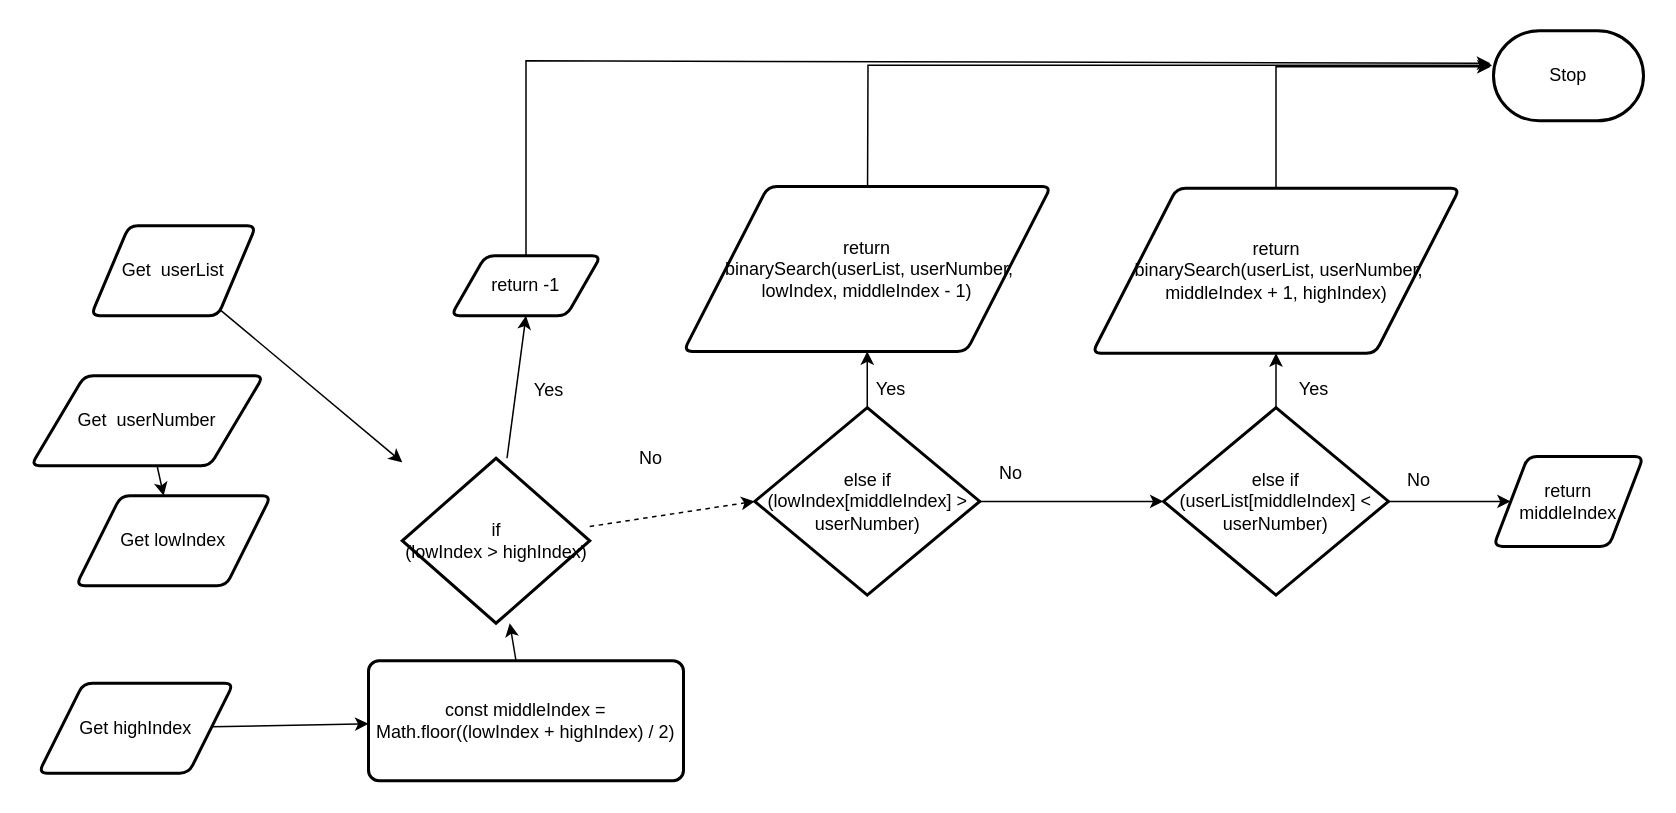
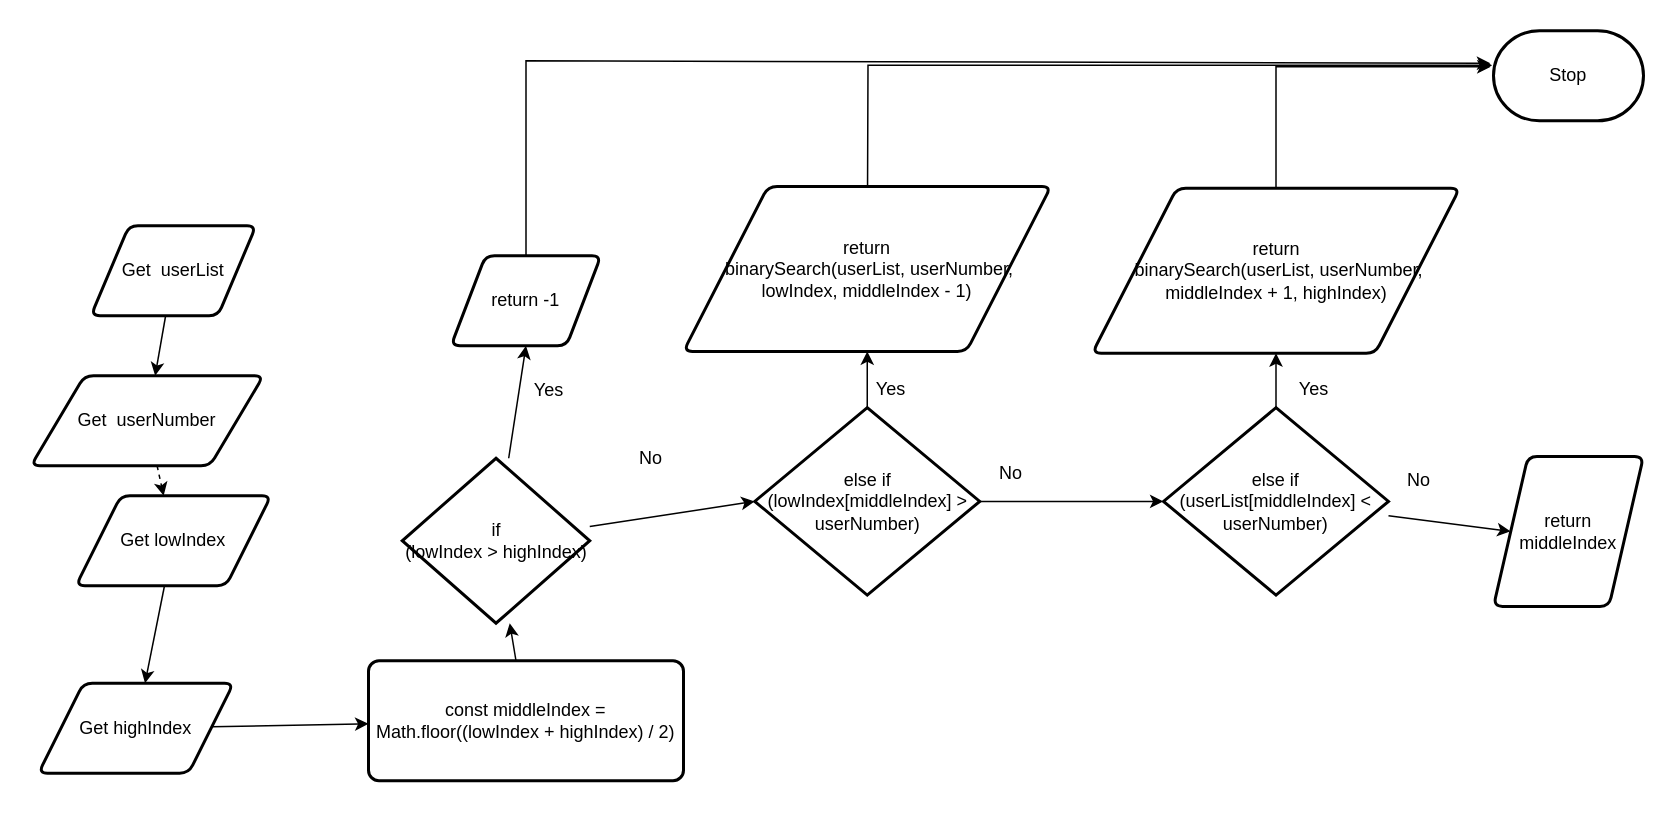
  <mxCell id="0" />
  <mxCell id="1" parent="0" />
- <mxCell id="2" style="edgeStyle=none;html=1;" edge="1" parent="1" source="3" target="14"><mxGeometry relative="1" as="geometry" /></mxCell>
+ <mxCell id="2" style="edgeStyle=none;html=1;" edge="1" parent="1" source="3" target="5"><mxGeometry relative="1" as="geometry" /></mxCell>
  <mxCell id="3" value="Get&amp;nbsp;&amp;nbsp;userList" style="shape=parallelogram;html=1;strokeWidth=2;perimeter=parallelogramPerimeter;whiteSpace=wrap;rounded=1;arcSize=12;size=0.23;" vertex="1" parent="1"><mxGeometry x="60" y="150" width="110" height="60" as="geometry" /></mxCell>
- <mxCell id="4" style="edgeStyle=none;html=1;" edge="1" parent="1" source="5" target="7"><mxGeometry relative="1" as="geometry" /></mxCell>
+ <mxCell id="4" style="edgeStyle=none;html=1;dashed=1;" edge="1" parent="1" source="5" target="7"><mxGeometry relative="1" as="geometry" /></mxCell>
  <mxCell id="5" value="Get&amp;nbsp;&amp;nbsp;userNumber" style="shape=parallelogram;html=1;strokeWidth=2;perimeter=parallelogramPerimeter;whiteSpace=wrap;rounded=1;arcSize=12;size=0.23;" vertex="1" parent="1"><mxGeometry x="20" y="250" width="155" height="60" as="geometry" /></mxCell>
+ <mxCell id="6" style="edgeStyle=none;html=1;" edge="1" parent="1" source="7" target="9"><mxGeometry relative="1" as="geometry" /></mxCell>
  <mxCell id="7" value="Get&amp;nbsp;lowIndex" style="shape=parallelogram;html=1;strokeWidth=2;perimeter=parallelogramPerimeter;whiteSpace=wrap;rounded=1;arcSize=12;size=0.23;" vertex="1" parent="1"><mxGeometry x="50" y="330" width="130" height="60" as="geometry" /></mxCell>
  <mxCell id="8" style="edgeStyle=none;html=1;" edge="1" parent="1" source="9" target="11"><mxGeometry relative="1" as="geometry" /></mxCell>
  <mxCell id="9" value="Get&amp;nbsp;highIndex" style="shape=parallelogram;html=1;strokeWidth=2;perimeter=parallelogramPerimeter;whiteSpace=wrap;rounded=1;arcSize=12;size=0.23;" vertex="1" parent="1"><mxGeometry x="25" y="455" width="130" height="60" as="geometry" /></mxCell>
  <mxCell id="10" style="edgeStyle=none;html=1;" edge="1" parent="1" source="11" target="14"><mxGeometry relative="1" as="geometry" /></mxCell>
  <mxCell id="11" value="const middleIndex = Math.floor((lowIndex + highIndex) / 2)" style="rounded=1;whiteSpace=wrap;html=1;absoluteArcSize=1;arcSize=14;strokeWidth=2;" vertex="1" parent="1"><mxGeometry x="245" y="440" width="210" height="80" as="geometry" /></mxCell>
  <mxCell id="12" style="edgeStyle=none;html=1;entryX=0.5;entryY=1;entryDx=0;entryDy=0;" edge="1" parent="1" source="14" target="16"><mxGeometry relative="1" as="geometry" /></mxCell>
- <mxCell id="13" style="edgeStyle=none;html=1;entryX=0;entryY=0.5;entryDx=0;entryDy=0;entryPerimeter=0;dashed=1;" edge="1" parent="1" source="14" target="21"><mxGeometry relative="1" as="geometry" /></mxCell>
+ <mxCell id="13" style="edgeStyle=none;html=1;entryX=0;entryY=0.5;entryDx=0;entryDy=0;entryPerimeter=0;" edge="1" parent="1" source="14" target="21"><mxGeometry relative="1" as="geometry" /></mxCell>
  <mxCell id="14" value="if &lt;br&gt;(lowIndex &amp;gt; highIndex)" style="strokeWidth=2;html=1;shape=mxgraph.flowchart.decision;whiteSpace=wrap;" vertex="1" parent="1"><mxGeometry x="267.5" y="305" width="125" height="110" as="geometry" /></mxCell>
  <mxCell id="15" style="edgeStyle=none;rounded=0;html=1;entryX=-0.021;entryY=0.362;entryDx=0;entryDy=0;entryPerimeter=0;" edge="1" parent="1" source="16" target="34"><mxGeometry relative="1" as="geometry"><Array as="points"><mxPoint x="350" y="40" /></Array></mxGeometry></mxCell>
- <mxCell id="16" value="return -1" style="shape=parallelogram;html=1;strokeWidth=2;perimeter=parallelogramPerimeter;whiteSpace=wrap;rounded=1;arcSize=12;size=0.23;" vertex="1" parent="1"><mxGeometry x="300" y="170" width="100" height="40" as="geometry" /></mxCell>
+ <mxCell id="16" value="return -1" style="shape=parallelogram;html=1;strokeWidth=2;perimeter=parallelogramPerimeter;whiteSpace=wrap;rounded=1;arcSize=12;size=0.23;" vertex="1" parent="1"><mxGeometry x="300" y="170" width="100" height="60" as="geometry" /></mxCell>
  <mxCell id="17" value="Yes" style="text;html=1;align=center;verticalAlign=middle;resizable=0;points=[];autosize=1;strokeColor=none;fillColor=none;" vertex="1" parent="1"><mxGeometry x="345" y="245" width="40" height="30" as="geometry" /></mxCell>
  <mxCell id="18" value="No" style="text;html=1;align=center;verticalAlign=middle;resizable=0;points=[];autosize=1;strokeColor=none;fillColor=none;" vertex="1" parent="1"><mxGeometry x="412.5" y="290" width="40" height="30" as="geometry" /></mxCell>
  <mxCell id="19" style="edgeStyle=none;html=1;entryX=0.5;entryY=1;entryDx=0;entryDy=0;" edge="1" parent="1" source="21" target="23"><mxGeometry relative="1" as="geometry" /></mxCell>
  <mxCell id="20" style="edgeStyle=none;html=1;" edge="1" parent="1" source="21" target="27"><mxGeometry relative="1" as="geometry" /></mxCell>
  <mxCell id="21" value="else if (lowIndex[middleIndex] &amp;gt; userNumber)" style="strokeWidth=2;html=1;shape=mxgraph.flowchart.decision;whiteSpace=wrap;" vertex="1" parent="1"><mxGeometry x="502.5" y="271.25" width="150" height="125" as="geometry" /></mxCell>
  <mxCell id="22" style="edgeStyle=none;rounded=0;html=1;entryX=-0.009;entryY=0.383;entryDx=0;entryDy=0;entryPerimeter=0;" edge="1" parent="1" source="23" target="34"><mxGeometry relative="1" as="geometry"><Array as="points"><mxPoint x="578" y="43" /></Array></mxGeometry></mxCell>
  <mxCell id="23" value="return&lt;br&gt;&amp;nbsp;binarySearch(userList, userNumber, lowIndex, middleIndex - 1)" style="shape=parallelogram;html=1;strokeWidth=2;perimeter=parallelogramPerimeter;whiteSpace=wrap;rounded=1;arcSize=12;size=0.23;" vertex="1" parent="1"><mxGeometry x="455" y="123.75" width="245" height="110" as="geometry" /></mxCell>
  <mxCell id="24" value="Yes" style="text;html=1;align=center;verticalAlign=middle;resizable=0;points=[];autosize=1;strokeColor=none;fillColor=none;" vertex="1" parent="1"><mxGeometry x="572.5" y="243.75" width="40" height="30" as="geometry" /></mxCell>
  <mxCell id="25" style="edgeStyle=none;html=1;" edge="1" parent="1" source="27" target="29"><mxGeometry relative="1" as="geometry" /></mxCell>
  <mxCell id="26" style="edgeStyle=none;html=1;entryX=0;entryY=0.5;entryDx=0;entryDy=0;" edge="1" parent="1" source="27" target="32"><mxGeometry relative="1" as="geometry" /></mxCell>
  <mxCell id="27" value="else if &lt;br&gt;(userList[middleIndex] &amp;lt; userNumber)" style="strokeWidth=2;html=1;shape=mxgraph.flowchart.decision;whiteSpace=wrap;" vertex="1" parent="1"><mxGeometry x="775" y="271.25" width="150" height="125" as="geometry" /></mxCell>
  <mxCell id="28" style="edgeStyle=none;html=1;entryX=-0.019;entryY=0.4;entryDx=0;entryDy=0;entryPerimeter=0;rounded=0;" edge="1" parent="1" source="29" target="34"><mxGeometry relative="1" as="geometry"><Array as="points"><mxPoint x="850" y="44" /></Array></mxGeometry></mxCell>
  <mxCell id="29" value="return&lt;br&gt;&amp;nbsp;binarySearch(userList, userNumber, middleIndex + 1, highIndex)" style="shape=parallelogram;html=1;strokeWidth=2;perimeter=parallelogramPerimeter;whiteSpace=wrap;rounded=1;arcSize=12;size=0.23;" vertex="1" parent="1"><mxGeometry x="727.5" y="125" width="245" height="110" as="geometry" /></mxCell>
  <mxCell id="30" value="Yes" style="text;html=1;align=center;verticalAlign=middle;resizable=0;points=[];autosize=1;strokeColor=none;fillColor=none;" vertex="1" parent="1"><mxGeometry x="855" y="243.75" width="40" height="30" as="geometry" /></mxCell>
  <mxCell id="31" value="No" style="text;html=1;align=center;verticalAlign=middle;resizable=0;points=[];autosize=1;strokeColor=none;fillColor=none;" vertex="1" parent="1"><mxGeometry x="652.5" y="300" width="40" height="30" as="geometry" /></mxCell>
- <mxCell id="32" value="return middleIndex" style="shape=parallelogram;html=1;strokeWidth=2;perimeter=parallelogramPerimeter;whiteSpace=wrap;rounded=1;arcSize=12;size=0.23;" vertex="1" parent="1"><mxGeometry x="995" y="303.75" width="100" height="60" as="geometry" /></mxCell>
+ <mxCell id="32" value="return middleIndex" style="shape=parallelogram;html=1;strokeWidth=2;perimeter=parallelogramPerimeter;whiteSpace=wrap;rounded=1;arcSize=12;size=0.23;" vertex="1" parent="1"><mxGeometry x="995" y="303.75" width="100" height="100" as="geometry" /></mxCell>
  <mxCell id="33" value="No" style="text;html=1;align=center;verticalAlign=middle;resizable=0;points=[];autosize=1;strokeColor=none;fillColor=none;" vertex="1" parent="1"><mxGeometry x="925" y="305" width="40" height="30" as="geometry" /></mxCell>
  <mxCell id="34" value="Stop" style="strokeWidth=2;html=1;shape=mxgraph.flowchart.terminator;whiteSpace=wrap;" vertex="1" parent="1"><mxGeometry x="995" y="20" width="100" height="60" as="geometry" /></mxCell>
